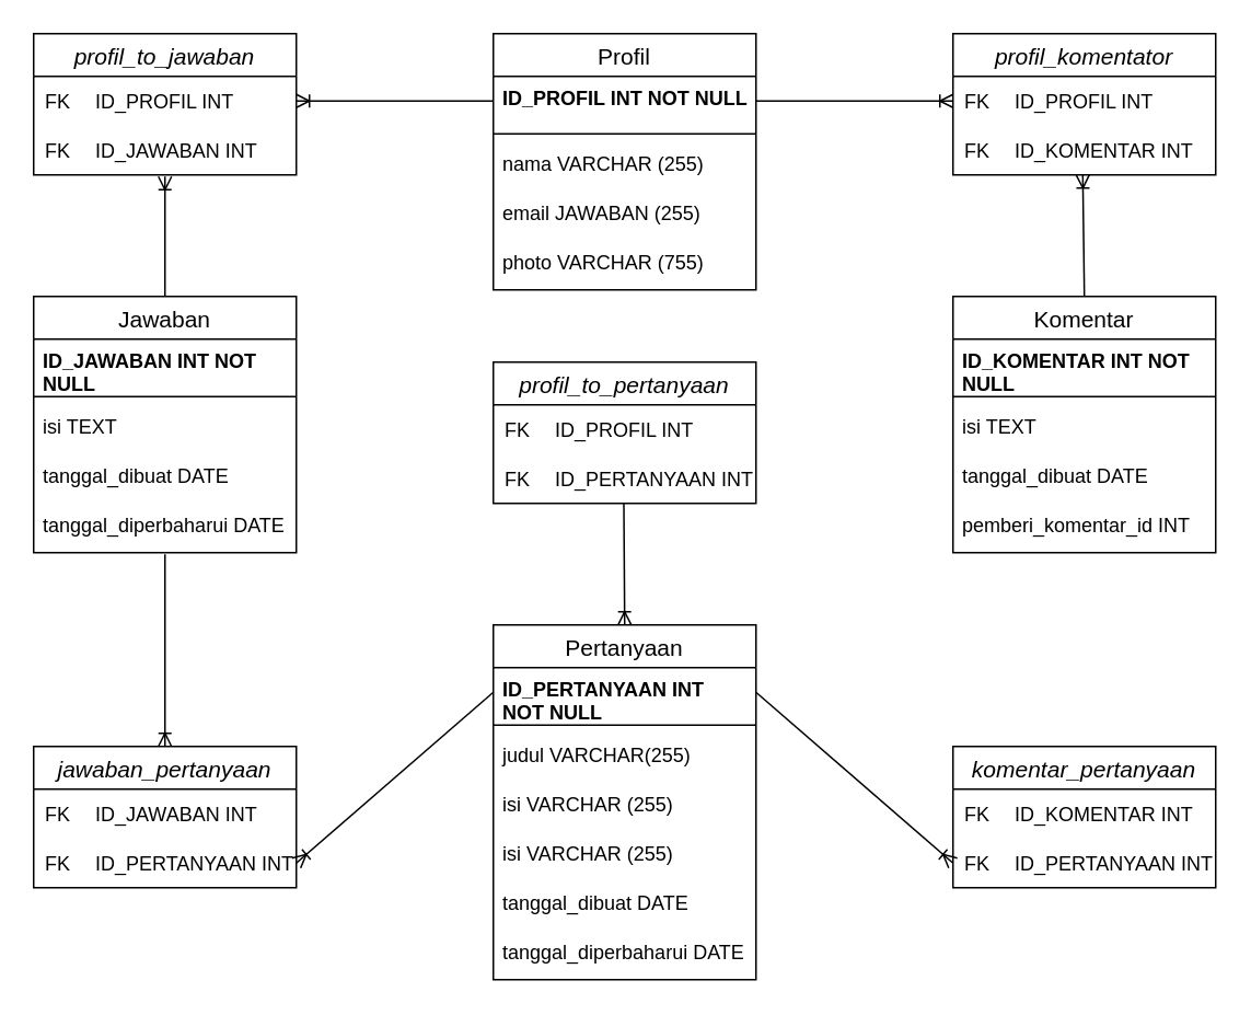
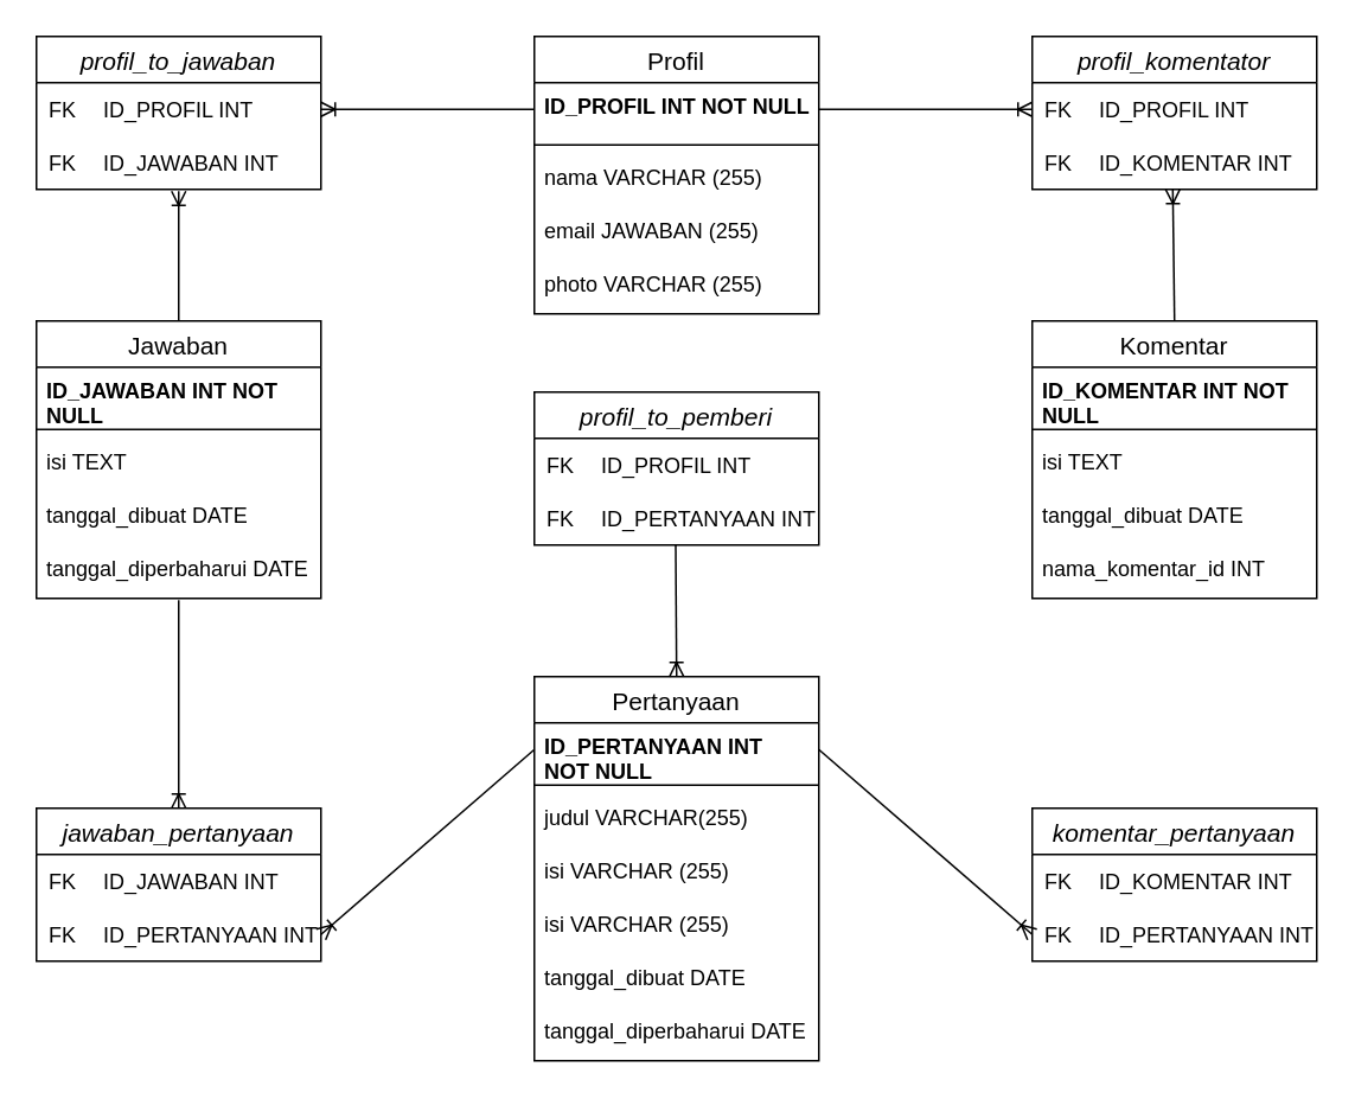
  <mxCell id="0" />
  <mxCell id="1" parent="0" />
  <mxCell id="2" value="Jawaban" style="swimlane;fontStyle=0;childLayout=stackLayout;horizontal=1;startSize=26;horizontalStack=0;resizeParent=1;resizeParentMax=0;resizeLast=0;collapsible=1;marginBottom=0;align=center;fontSize=14;" vertex="1" parent="1"><mxGeometry x="20" y="180" width="160" height="156" as="geometry" /></mxCell>
  <mxCell id="3" value="ID_JAWABAN INT NOT NULL" style="text;strokeColor=none;fillColor=none;spacingLeft=4;spacingRight=4;overflow=hidden;rotatable=0;points=[[0,0.5],[1,0.5]];portConstraint=eastwest;fontSize=12;fontStyle=1;whiteSpace=wrap;" vertex="1" parent="2"><mxGeometry y="26" width="160" height="30" as="geometry" /></mxCell>
  <mxCell id="4" value="" style="line;strokeWidth=1;rotatable=0;dashed=0;labelPosition=right;align=left;verticalAlign=middle;spacingTop=0;spacingLeft=6;points=[];portConstraint=eastwest;" vertex="1" parent="2"><mxGeometry y="56" width="160" height="10" as="geometry" /></mxCell>
  <mxCell id="5" value="isi TEXT" style="text;strokeColor=none;fillColor=none;spacingLeft=4;spacingRight=4;overflow=hidden;rotatable=0;points=[[0,0.5],[1,0.5]];portConstraint=eastwest;fontSize=12;" vertex="1" parent="2"><mxGeometry y="66" width="160" height="30" as="geometry" /></mxCell>
  <mxCell id="6" value="tanggal_dibuat DATE" style="text;strokeColor=none;fillColor=none;spacingLeft=4;spacingRight=4;overflow=hidden;rotatable=0;points=[[0,0.5],[1,0.5]];portConstraint=eastwest;fontSize=12;" vertex="1" parent="2"><mxGeometry y="96" width="160" height="30" as="geometry" /></mxCell>
  <mxCell id="7" value="tanggal_diperbaharui DATE" style="text;strokeColor=none;fillColor=none;spacingLeft=4;spacingRight=4;overflow=hidden;rotatable=0;points=[[0,0.5],[1,0.5]];portConstraint=eastwest;fontSize=12;" vertex="1" parent="2"><mxGeometry y="126" width="160" height="30" as="geometry" /></mxCell>
  <mxCell id="8" value="Komentar" style="swimlane;fontStyle=0;childLayout=stackLayout;horizontal=1;startSize=26;horizontalStack=0;resizeParent=1;resizeParentMax=0;resizeLast=0;collapsible=1;marginBottom=0;align=center;fontSize=14;" vertex="1" parent="1"><mxGeometry x="580" y="180" width="160" height="156" as="geometry" /></mxCell>
  <mxCell id="9" value="ID_KOMENTAR INT NOT NULL" style="text;strokeColor=none;fillColor=none;spacingLeft=4;spacingRight=4;overflow=hidden;rotatable=0;points=[[0,0.5],[1,0.5]];portConstraint=eastwest;fontSize=12;fontStyle=1;whiteSpace=wrap;" vertex="1" parent="8"><mxGeometry y="26" width="160" height="30" as="geometry" /></mxCell>
  <mxCell id="10" value="" style="line;strokeWidth=1;rotatable=0;dashed=0;labelPosition=right;align=left;verticalAlign=middle;spacingTop=0;spacingLeft=6;points=[];portConstraint=eastwest;" vertex="1" parent="8"><mxGeometry y="56" width="160" height="10" as="geometry" /></mxCell>
  <mxCell id="11" value="isi TEXT" style="text;strokeColor=none;fillColor=none;spacingLeft=4;spacingRight=4;overflow=hidden;rotatable=0;points=[[0,0.5],[1,0.5]];portConstraint=eastwest;fontSize=12;" vertex="1" parent="8"><mxGeometry y="66" width="160" height="30" as="geometry" /></mxCell>
  <mxCell id="12" value="tanggal_dibuat DATE" style="text;strokeColor=none;fillColor=none;spacingLeft=4;spacingRight=4;overflow=hidden;rotatable=0;points=[[0,0.5],[1,0.5]];portConstraint=eastwest;fontSize=12;" vertex="1" parent="8"><mxGeometry y="96" width="160" height="30" as="geometry" /></mxCell>
- <mxCell id="13" value="pemberi_komentar_id INT" style="text;strokeColor=none;fillColor=none;spacingLeft=4;spacingRight=4;overflow=hidden;rotatable=0;points=[[0,0.5],[1,0.5]];portConstraint=eastwest;fontSize=12;" vertex="1" parent="8"><mxGeometry y="126" width="160" height="30" as="geometry" /></mxCell>
+ <mxCell id="13" value="nama_komentar_id INT" style="text;strokeColor=none;fillColor=none;spacingLeft=4;spacingRight=4;overflow=hidden;rotatable=0;points=[[0,0.5],[1,0.5]];portConstraint=eastwest;fontSize=12;" vertex="1" parent="8"><mxGeometry y="126" width="160" height="30" as="geometry" /></mxCell>
  <mxCell id="14" value="Pertanyaan" style="swimlane;fontStyle=0;childLayout=stackLayout;horizontal=1;startSize=26;horizontalStack=0;resizeParent=1;resizeParentMax=0;resizeLast=0;collapsible=1;marginBottom=0;align=center;fontSize=14;" vertex="1" parent="1"><mxGeometry x="300" y="380" width="160" height="216" as="geometry" /></mxCell>
  <mxCell id="15" value="ID_PERTANYAAN INT NOT NULL" style="text;strokeColor=none;fillColor=none;spacingLeft=4;spacingRight=4;overflow=hidden;rotatable=0;points=[[0,0.5],[1,0.5]];portConstraint=eastwest;fontSize=12;fontStyle=1;whiteSpace=wrap;" vertex="1" parent="14"><mxGeometry y="26" width="160" height="30" as="geometry" /></mxCell>
  <mxCell id="16" value="" style="line;strokeWidth=1;rotatable=0;dashed=0;labelPosition=right;align=left;verticalAlign=middle;spacingTop=0;spacingLeft=6;points=[];portConstraint=eastwest;" vertex="1" parent="14"><mxGeometry y="56" width="160" height="10" as="geometry" /></mxCell>
  <mxCell id="17" value="judul VARCHAR(255)" style="text;strokeColor=none;fillColor=none;spacingLeft=4;spacingRight=4;overflow=hidden;rotatable=0;points=[[0,0.5],[1,0.5]];portConstraint=eastwest;fontSize=12;" vertex="1" parent="14"><mxGeometry y="66" width="160" height="30" as="geometry" /></mxCell>
  <mxCell id="18" value="isi VARCHAR (255)" style="text;strokeColor=none;fillColor=none;spacingLeft=4;spacingRight=4;overflow=hidden;rotatable=0;points=[[0,0.5],[1,0.5]];portConstraint=eastwest;fontSize=12;" vertex="1" parent="14"><mxGeometry y="96" width="160" height="30" as="geometry" /></mxCell>
  <mxCell id="19" value="isi VARCHAR (255)" style="text;strokeColor=none;fillColor=none;spacingLeft=4;spacingRight=4;overflow=hidden;rotatable=0;points=[[0,0.5],[1,0.5]];portConstraint=eastwest;fontSize=12;" vertex="1" parent="14"><mxGeometry y="126" width="160" height="30" as="geometry" /></mxCell>
  <mxCell id="20" value="tanggal_dibuat DATE" style="text;strokeColor=none;fillColor=none;spacingLeft=4;spacingRight=4;overflow=hidden;rotatable=0;points=[[0,0.5],[1,0.5]];portConstraint=eastwest;fontSize=12;" vertex="1" parent="14"><mxGeometry y="156" width="160" height="30" as="geometry" /></mxCell>
  <mxCell id="21" value="tanggal_diperbaharui DATE" style="text;strokeColor=none;fillColor=none;spacingLeft=4;spacingRight=4;overflow=hidden;rotatable=0;points=[[0,0.5],[1,0.5]];portConstraint=eastwest;fontSize=12;" vertex="1" parent="14"><mxGeometry y="186" width="160" height="30" as="geometry" /></mxCell>
  <mxCell id="22" value="Profil" style="swimlane;fontStyle=0;childLayout=stackLayout;horizontal=1;startSize=26;horizontalStack=0;resizeParent=1;resizeParentMax=0;resizeLast=0;collapsible=1;marginBottom=0;align=center;fontSize=14;" vertex="1" parent="1"><mxGeometry x="300" y="20" width="160" height="156" as="geometry" /></mxCell>
  <mxCell id="23" value="ID_PROFIL INT NOT NULL" style="text;strokeColor=none;fillColor=none;spacingLeft=4;spacingRight=4;overflow=hidden;rotatable=0;points=[[0,0.5],[1,0.5]];portConstraint=eastwest;fontSize=12;fontStyle=1" vertex="1" parent="22"><mxGeometry y="26" width="160" height="30" as="geometry" /></mxCell>
  <mxCell id="24" value="" style="line;strokeWidth=1;rotatable=0;dashed=0;labelPosition=right;align=left;verticalAlign=middle;spacingTop=0;spacingLeft=6;points=[];portConstraint=eastwest;" vertex="1" parent="22"><mxGeometry y="56" width="160" height="10" as="geometry" /></mxCell>
  <mxCell id="25" value="nama VARCHAR (255)" style="text;strokeColor=none;fillColor=none;spacingLeft=4;spacingRight=4;overflow=hidden;rotatable=0;points=[[0,0.5],[1,0.5]];portConstraint=eastwest;fontSize=12;" vertex="1" parent="22"><mxGeometry y="66" width="160" height="30" as="geometry" /></mxCell>
  <mxCell id="26" value="email JAWABAN (255)" style="text;strokeColor=none;fillColor=none;spacingLeft=4;spacingRight=4;overflow=hidden;rotatable=0;points=[[0,0.5],[1,0.5]];portConstraint=eastwest;fontSize=12;" vertex="1" parent="22"><mxGeometry y="96" width="160" height="30" as="geometry" /></mxCell>
- <mxCell id="27" value="photo VARCHAR (755)" style="text;strokeColor=none;fillColor=none;spacingLeft=4;spacingRight=4;overflow=hidden;rotatable=0;points=[[0,0.5],[1,0.5]];portConstraint=eastwest;fontSize=12;" vertex="1" parent="22"><mxGeometry y="126" width="160" height="30" as="geometry" /></mxCell>
+ <mxCell id="27" value="photo VARCHAR (255)" style="text;strokeColor=none;fillColor=none;spacingLeft=4;spacingRight=4;overflow=hidden;rotatable=0;points=[[0,0.5],[1,0.5]];portConstraint=eastwest;fontSize=12;" vertex="1" parent="22"><mxGeometry y="126" width="160" height="30" as="geometry" /></mxCell>
  <mxCell id="28" value="profil_to_jawaban" style="swimlane;fontStyle=2;childLayout=stackLayout;horizontal=1;startSize=26;horizontalStack=0;resizeParent=1;resizeParentMax=0;resizeLast=0;collapsible=1;marginBottom=0;align=center;fontSize=14;" vertex="1" parent="1"><mxGeometry x="20" y="20" width="160" height="86" as="geometry" /></mxCell>
  <mxCell id="29" value="" style="shape=table;startSize=0;container=1;collapsible=1;childLayout=tableLayout;fixedRows=1;rowLines=0;fontStyle=0;align=center;resizeLast=1;strokeColor=none;fillColor=none;" vertex="1" parent="28"><mxGeometry y="26" width="160" height="60" as="geometry" /></mxCell>
  <mxCell id="30" value="" style="shape=partialRectangle;collapsible=0;dropTarget=0;pointerEvents=0;fillColor=none;top=0;left=0;bottom=0;right=0;points=[[0,0.5],[1,0.5]];portConstraint=eastwest;" vertex="1" parent="29"><mxGeometry width="160" height="30" as="geometry" /></mxCell>
  <mxCell id="31" value="FK" style="shape=partialRectangle;connectable=0;fillColor=none;top=0;left=0;bottom=0;right=0;fontStyle=0;overflow=hidden;" vertex="1" parent="30"><mxGeometry width="30" height="30" as="geometry" /></mxCell>
  <mxCell id="32" value="ID_PROFIL INT" style="shape=partialRectangle;connectable=0;fillColor=none;top=0;left=0;bottom=0;right=0;align=left;spacingLeft=6;fontStyle=0;overflow=hidden;" vertex="1" parent="30"><mxGeometry x="30" width="130" height="30" as="geometry" /></mxCell>
  <mxCell id="33" value="" style="shape=partialRectangle;collapsible=0;dropTarget=0;pointerEvents=0;fillColor=none;top=0;left=0;bottom=0;right=0;points=[[0,0.5],[1,0.5]];portConstraint=eastwest;" vertex="1" parent="29"><mxGeometry y="30" width="160" height="30" as="geometry" /></mxCell>
  <mxCell id="34" value="FK" style="shape=partialRectangle;connectable=0;fillColor=none;top=0;left=0;bottom=0;right=0;fontStyle=0;overflow=hidden;" vertex="1" parent="33"><mxGeometry width="30" height="30" as="geometry" /></mxCell>
  <mxCell id="35" value="ID_JAWABAN INT" style="shape=partialRectangle;connectable=0;fillColor=none;top=0;left=0;bottom=0;right=0;align=left;spacingLeft=6;fontStyle=0;overflow=hidden;" vertex="1" parent="33"><mxGeometry x="30" width="130" height="30" as="geometry" /></mxCell>
  <mxCell id="36" value="profil_komentator" style="swimlane;fontStyle=2;childLayout=stackLayout;horizontal=1;startSize=26;horizontalStack=0;resizeParent=1;resizeParentMax=0;resizeLast=0;collapsible=1;marginBottom=0;align=center;fontSize=14;" vertex="1" parent="1"><mxGeometry x="580" y="20" width="160" height="86" as="geometry" /></mxCell>
  <mxCell id="37" value="" style="shape=table;startSize=0;container=1;collapsible=1;childLayout=tableLayout;fixedRows=1;rowLines=0;fontStyle=0;align=center;resizeLast=1;strokeColor=none;fillColor=none;" vertex="1" parent="36"><mxGeometry y="26" width="160" height="60" as="geometry" /></mxCell>
  <mxCell id="38" value="" style="shape=partialRectangle;collapsible=0;dropTarget=0;pointerEvents=0;fillColor=none;top=0;left=0;bottom=0;right=0;points=[[0,0.5],[1,0.5]];portConstraint=eastwest;" vertex="1" parent="37"><mxGeometry width="160" height="30" as="geometry" /></mxCell>
  <mxCell id="39" value="FK" style="shape=partialRectangle;connectable=0;fillColor=none;top=0;left=0;bottom=0;right=0;fontStyle=0;overflow=hidden;" vertex="1" parent="38"><mxGeometry width="30" height="30" as="geometry" /></mxCell>
  <mxCell id="40" value="ID_PROFIL INT" style="shape=partialRectangle;connectable=0;fillColor=none;top=0;left=0;bottom=0;right=0;align=left;spacingLeft=6;fontStyle=0;overflow=hidden;" vertex="1" parent="38"><mxGeometry x="30" width="130" height="30" as="geometry" /></mxCell>
  <mxCell id="41" value="" style="shape=partialRectangle;collapsible=0;dropTarget=0;pointerEvents=0;fillColor=none;top=0;left=0;bottom=0;right=0;points=[[0,0.5],[1,0.5]];portConstraint=eastwest;" vertex="1" parent="37"><mxGeometry y="30" width="160" height="30" as="geometry" /></mxCell>
  <mxCell id="42" value="FK" style="shape=partialRectangle;connectable=0;fillColor=none;top=0;left=0;bottom=0;right=0;fontStyle=0;overflow=hidden;" vertex="1" parent="41"><mxGeometry width="30" height="30" as="geometry" /></mxCell>
  <mxCell id="43" value="ID_KOMENTAR INT" style="shape=partialRectangle;connectable=0;fillColor=none;top=0;left=0;bottom=0;right=0;align=left;spacingLeft=6;fontStyle=0;overflow=hidden;" vertex="1" parent="41"><mxGeometry x="30" width="130" height="30" as="geometry" /></mxCell>
  <mxCell id="44" value="komentar_pertanyaan" style="swimlane;fontStyle=2;childLayout=stackLayout;horizontal=1;startSize=26;horizontalStack=0;resizeParent=1;resizeParentMax=0;resizeLast=0;collapsible=1;marginBottom=0;align=center;fontSize=14;" vertex="1" parent="1"><mxGeometry x="580" y="454" width="160" height="86" as="geometry" /></mxCell>
  <mxCell id="45" value="" style="shape=table;startSize=0;container=1;collapsible=1;childLayout=tableLayout;fixedRows=1;rowLines=0;fontStyle=0;align=center;resizeLast=1;strokeColor=none;fillColor=none;" vertex="1" parent="44"><mxGeometry y="26" width="160" height="60" as="geometry" /></mxCell>
  <mxCell id="46" value="" style="shape=partialRectangle;collapsible=0;dropTarget=0;pointerEvents=0;fillColor=none;top=0;left=0;bottom=0;right=0;points=[[0,0.5],[1,0.5]];portConstraint=eastwest;" vertex="1" parent="45"><mxGeometry width="160" height="30" as="geometry" /></mxCell>
  <mxCell id="47" value="FK" style="shape=partialRectangle;connectable=0;fillColor=none;top=0;left=0;bottom=0;right=0;fontStyle=0;overflow=hidden;" vertex="1" parent="46"><mxGeometry width="30" height="30" as="geometry" /></mxCell>
  <mxCell id="48" value="ID_KOMENTAR INT" style="shape=partialRectangle;connectable=0;fillColor=none;top=0;left=0;bottom=0;right=0;align=left;spacingLeft=6;fontStyle=0;overflow=hidden;" vertex="1" parent="46"><mxGeometry x="30" width="130" height="30" as="geometry" /></mxCell>
  <mxCell id="49" value="" style="shape=partialRectangle;collapsible=0;dropTarget=0;pointerEvents=0;fillColor=none;top=0;left=0;bottom=0;right=0;points=[[0,0.5],[1,0.5]];portConstraint=eastwest;" vertex="1" parent="45"><mxGeometry y="30" width="160" height="30" as="geometry" /></mxCell>
  <mxCell id="50" value="FK" style="shape=partialRectangle;connectable=0;fillColor=none;top=0;left=0;bottom=0;right=0;fontStyle=0;overflow=hidden;" vertex="1" parent="49"><mxGeometry width="30" height="30" as="geometry" /></mxCell>
  <mxCell id="51" value="ID_PERTANYAAN INT" style="shape=partialRectangle;connectable=0;fillColor=none;top=0;left=0;bottom=0;right=0;align=left;spacingLeft=6;fontStyle=0;overflow=hidden;" vertex="1" parent="49"><mxGeometry x="30" width="130" height="30" as="geometry" /></mxCell>
  <mxCell id="52" value="jawaban_pertanyaan" style="swimlane;fontStyle=2;childLayout=stackLayout;horizontal=1;startSize=26;horizontalStack=0;resizeParent=1;resizeParentMax=0;resizeLast=0;collapsible=1;marginBottom=0;align=center;fontSize=14;" vertex="1" parent="1"><mxGeometry x="20" y="454" width="160" height="86" as="geometry" /></mxCell>
  <mxCell id="53" value="" style="shape=table;startSize=0;container=1;collapsible=1;childLayout=tableLayout;fixedRows=1;rowLines=0;fontStyle=0;align=center;resizeLast=1;strokeColor=none;fillColor=none;" vertex="1" parent="52"><mxGeometry y="26" width="160" height="60" as="geometry" /></mxCell>
  <mxCell id="54" value="" style="shape=partialRectangle;collapsible=0;dropTarget=0;pointerEvents=0;fillColor=none;top=0;left=0;bottom=0;right=0;points=[[0,0.5],[1,0.5]];portConstraint=eastwest;" vertex="1" parent="53"><mxGeometry width="160" height="30" as="geometry" /></mxCell>
  <mxCell id="55" value="FK" style="shape=partialRectangle;connectable=0;fillColor=none;top=0;left=0;bottom=0;right=0;fontStyle=0;overflow=hidden;" vertex="1" parent="54"><mxGeometry width="30" height="30" as="geometry" /></mxCell>
  <mxCell id="56" value="ID_JAWABAN INT" style="shape=partialRectangle;connectable=0;fillColor=none;top=0;left=0;bottom=0;right=0;align=left;spacingLeft=6;fontStyle=0;overflow=hidden;" vertex="1" parent="54"><mxGeometry x="30" width="130" height="30" as="geometry" /></mxCell>
  <mxCell id="57" value="" style="shape=partialRectangle;collapsible=0;dropTarget=0;pointerEvents=0;fillColor=none;top=0;left=0;bottom=0;right=0;points=[[0,0.5],[1,0.5]];portConstraint=eastwest;" vertex="1" parent="53"><mxGeometry y="30" width="160" height="30" as="geometry" /></mxCell>
  <mxCell id="58" value="FK" style="shape=partialRectangle;connectable=0;fillColor=none;top=0;left=0;bottom=0;right=0;fontStyle=0;overflow=hidden;" vertex="1" parent="57"><mxGeometry width="30" height="30" as="geometry" /></mxCell>
  <mxCell id="59" value="ID_PERTANYAAN INT" style="shape=partialRectangle;connectable=0;fillColor=none;top=0;left=0;bottom=0;right=0;align=left;spacingLeft=6;fontStyle=0;overflow=hidden;" vertex="1" parent="57"><mxGeometry x="30" width="130" height="30" as="geometry" /></mxCell>
- <mxCell id="60" value="profil_to_pertanyaan" style="swimlane;fontStyle=2;childLayout=stackLayout;horizontal=1;startSize=26;horizontalStack=0;resizeParent=1;resizeParentMax=0;resizeLast=0;collapsible=1;marginBottom=0;align=center;fontSize=14;" vertex="1" parent="1"><mxGeometry x="300" y="220" width="160" height="86" as="geometry" /></mxCell>
+ <mxCell id="60" value="profil_to_pemberi" style="swimlane;fontStyle=2;childLayout=stackLayout;horizontal=1;startSize=26;horizontalStack=0;resizeParent=1;resizeParentMax=0;resizeLast=0;collapsible=1;marginBottom=0;align=center;fontSize=14;" vertex="1" parent="1"><mxGeometry x="300" y="220" width="160" height="86" as="geometry" /></mxCell>
  <mxCell id="61" value="" style="shape=table;startSize=0;container=1;collapsible=1;childLayout=tableLayout;fixedRows=1;rowLines=0;fontStyle=0;align=center;resizeLast=1;strokeColor=none;fillColor=none;" vertex="1" parent="60"><mxGeometry y="26" width="160" height="60" as="geometry" /></mxCell>
  <mxCell id="62" value="" style="shape=partialRectangle;collapsible=0;dropTarget=0;pointerEvents=0;fillColor=none;top=0;left=0;bottom=0;right=0;points=[[0,0.5],[1,0.5]];portConstraint=eastwest;" vertex="1" parent="61"><mxGeometry width="160" height="30" as="geometry" /></mxCell>
  <mxCell id="63" value="FK" style="shape=partialRectangle;connectable=0;fillColor=none;top=0;left=0;bottom=0;right=0;fontStyle=0;overflow=hidden;" vertex="1" parent="62"><mxGeometry width="30" height="30" as="geometry" /></mxCell>
  <mxCell id="64" value="ID_PROFIL INT" style="shape=partialRectangle;connectable=0;fillColor=none;top=0;left=0;bottom=0;right=0;align=left;spacingLeft=6;fontStyle=0;overflow=hidden;" vertex="1" parent="62"><mxGeometry x="30" width="130" height="30" as="geometry" /></mxCell>
  <mxCell id="65" value="" style="shape=partialRectangle;collapsible=0;dropTarget=0;pointerEvents=0;fillColor=none;top=0;left=0;bottom=0;right=0;points=[[0,0.5],[1,0.5]];portConstraint=eastwest;" vertex="1" parent="61"><mxGeometry y="30" width="160" height="30" as="geometry" /></mxCell>
  <mxCell id="66" value="FK" style="shape=partialRectangle;connectable=0;fillColor=none;top=0;left=0;bottom=0;right=0;fontStyle=0;overflow=hidden;" vertex="1" parent="65"><mxGeometry width="30" height="30" as="geometry" /></mxCell>
  <mxCell id="67" value="ID_PERTANYAAN INT" style="shape=partialRectangle;connectable=0;fillColor=none;top=0;left=0;bottom=0;right=0;align=left;spacingLeft=6;fontStyle=0;overflow=hidden;" vertex="1" parent="65"><mxGeometry x="30" width="130" height="30" as="geometry" /></mxCell>
  <mxCell id="68" value="" style="fontSize=12;html=1;endArrow=ERoneToMany;entryX=1;entryY=0.5;entryDx=0;entryDy=0;exitX=0;exitY=0.5;exitDx=0;exitDy=0;" edge="1" parent="1" source="23" target="30"><mxGeometry width="100" height="100" relative="1" as="geometry"><mxPoint x="200" y="240" as="sourcePoint" /><mxPoint x="300" y="140" as="targetPoint" /></mxGeometry></mxCell>
  <mxCell id="69" value="" style="fontSize=12;html=1;endArrow=ERoneToMany;exitX=1;exitY=0.5;exitDx=0;exitDy=0;entryX=0;entryY=0.5;entryDx=0;entryDy=0;" edge="1" parent="1" source="23" target="38"><mxGeometry width="100" height="100" relative="1" as="geometry"><mxPoint x="470" y="150" as="sourcePoint" /><mxPoint x="570" y="50" as="targetPoint" /></mxGeometry></mxCell>
  <mxCell id="70" value="" style="fontSize=12;html=1;endArrow=ERoneToMany;exitX=0.5;exitY=0;exitDx=0;exitDy=0;entryX=0.494;entryY=1;entryDx=0;entryDy=0;entryPerimeter=0;" edge="1" parent="1" source="8" target="41"><mxGeometry width="100" height="100" relative="1" as="geometry"><mxPoint x="470" y="71" as="sourcePoint" /><mxPoint x="590" y="71" as="targetPoint" /></mxGeometry></mxCell>
  <mxCell id="71" value="" style="fontSize=12;html=1;endArrow=ERoneToMany;exitX=1;exitY=0.5;exitDx=0;exitDy=0;entryX=0;entryY=0.5;entryDx=0;entryDy=0;" edge="1" parent="1" source="15" target="49"><mxGeometry width="100" height="100" relative="1" as="geometry"><mxPoint x="530" y="530" as="sourcePoint" /><mxPoint x="530" y="645.99" as="targetPoint" /></mxGeometry></mxCell>
  <mxCell id="72" value="" style="fontSize=12;html=1;endArrow=ERoneToMany;exitX=0;exitY=0.5;exitDx=0;exitDy=0;entryX=1;entryY=0.5;entryDx=0;entryDy=0;" edge="1" parent="1" source="15" target="57"><mxGeometry width="100" height="100" relative="1" as="geometry"><mxPoint x="470" y="431" as="sourcePoint" /><mxPoint x="590" y="535" as="targetPoint" /></mxGeometry></mxCell>
  <mxCell id="73" value="" style="fontSize=12;html=1;endArrow=ERoneToMany;exitX=0.5;exitY=1.033;exitDx=0;exitDy=0;entryX=0.5;entryY=0;entryDx=0;entryDy=0;exitPerimeter=0;" edge="1" parent="1" source="7" target="52"><mxGeometry width="100" height="100" relative="1" as="geometry"><mxPoint x="50" y="360" as="sourcePoint" /><mxPoint x="170" y="464" as="targetPoint" /></mxGeometry></mxCell>
  <mxCell id="74" value="" style="fontSize=12;html=1;endArrow=ERoneToMany;exitX=0.5;exitY=0;exitDx=0;exitDy=0;entryX=0.5;entryY=1.033;entryDx=0;entryDy=0;entryPerimeter=0;" edge="1" parent="1" source="2" target="33"><mxGeometry width="100" height="100" relative="1" as="geometry"><mxPoint x="110" y="346.99" as="sourcePoint" /><mxPoint x="110" y="464" as="targetPoint" /></mxGeometry></mxCell>
  <mxCell id="75" value="" style="fontSize=12;html=1;endArrow=ERoneToMany;exitX=0.5;exitY=1.033;exitDx=0;exitDy=0;exitPerimeter=0;" edge="1" parent="1"><mxGeometry width="100" height="100" relative="1" as="geometry"><mxPoint x="379.5" y="306" as="sourcePoint" /><mxPoint x="380" y="380" as="targetPoint" /></mxGeometry></mxCell>
